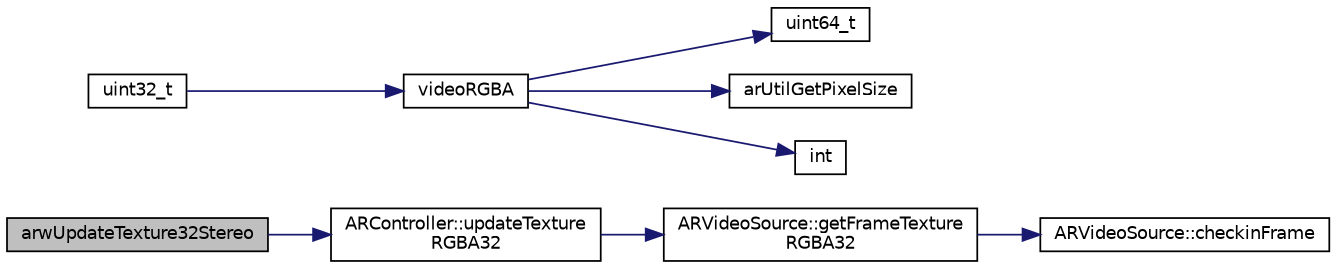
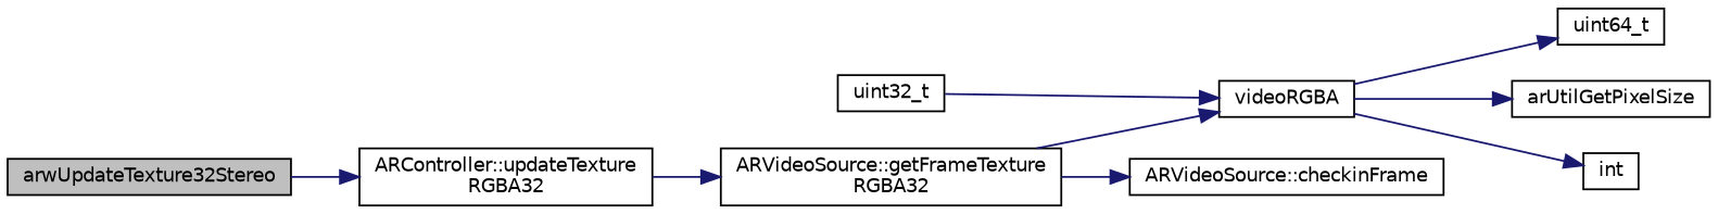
  digraph {
    rankdir=LR
    node [color=black fillcolor=white fontname=Helvetica fontsize=10 shape=record style=filled]
    edge [color=midnightblue fontname=Helvetica fontsize=10 labelfontname=Helvetica labelfontsize=10 style=solid]
    n1 [fillcolor=grey75 fontcolor=black height=0.2 label=arwUpdateTexture32Stereo width=0.4]
    n2 [height=0.2 label="ARController::updateTexture\lRGBA32" width=0.4]
    n3 [height=0.2 label="ARVideoSource::getFrameTexture\lRGBA32" width=0.4]
    n4 [height=0.2 label=videoRGBA width=0.4]
    n5 [height=0.2 label="ARVideoSource::checkinFrame" width=0.4]
    n6 [height=0.2 label=uint64_t width=0.4]
    n7 [height=0.2 label=arUtilGetPixelSize width=0.4]
    n8 [height=0.2 label=int width=0.4]
    n9 [height=0.2 label=uint32_t width=0.4]
    n1 -> n2
    n2 -> n3
+   n3 -> n4
    n3 -> n5
    n4 -> n6
    n4 -> n7
    n4 -> n8
    n9 -> n4
  }
